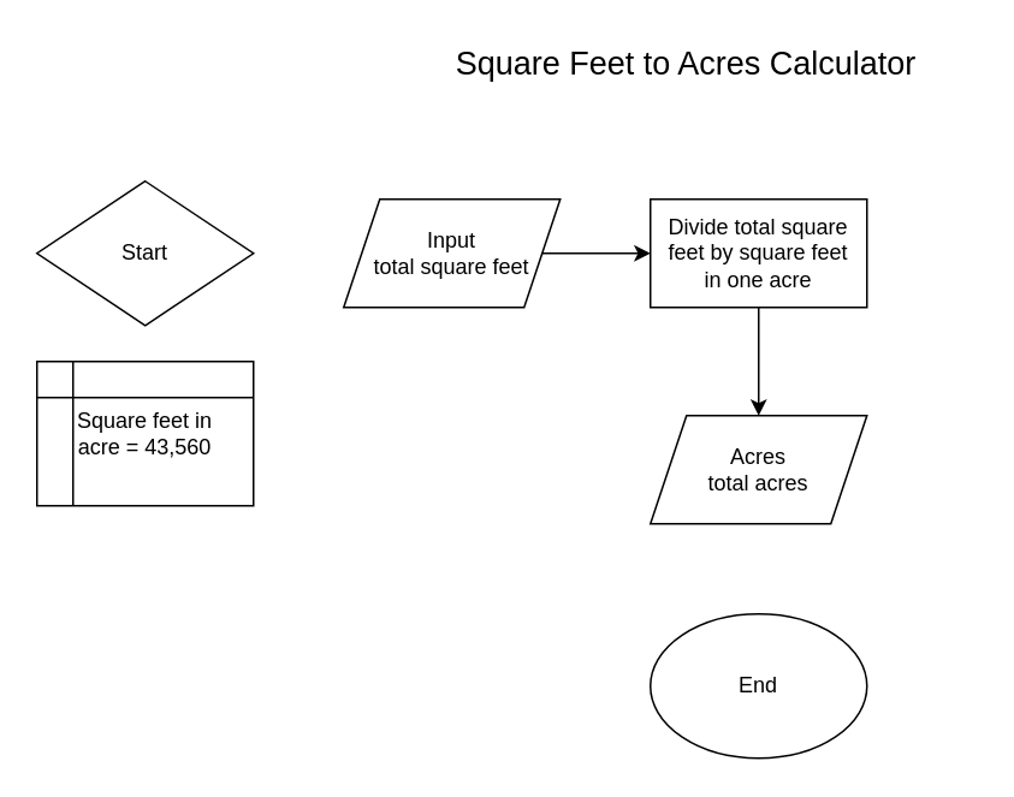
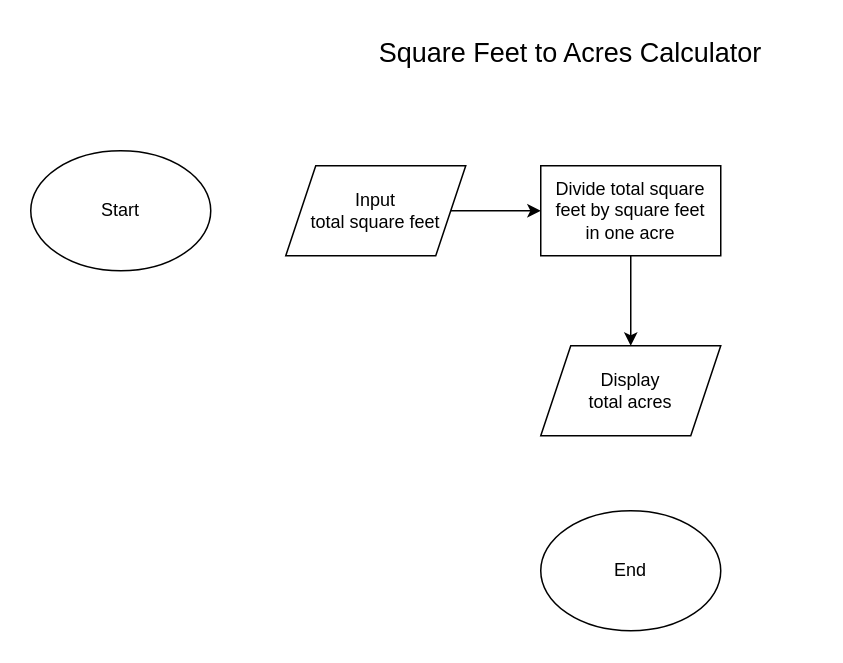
  <mxCell id="0" />
  <mxCell id="1" parent="0" />
- <mxCell id="2" value="Start" style="rhombus;whiteSpace=wrap;html=1;" vertex="1" parent="1"><mxGeometry x="20" y="100" width="120" height="80" as="geometry" /></mxCell>
+ <mxCell id="2" value="Start" style="ellipse;whiteSpace=wrap;html=1;" vertex="1" parent="1"><mxGeometry x="20" y="100" width="120" height="80" as="geometry" /></mxCell>
  <mxCell id="3" value="" style="edgeStyle=none;html=1;" edge="1" parent="1" source="4" target="7"><mxGeometry relative="1" as="geometry" /></mxCell>
  <mxCell id="4" value="Input&lt;br&gt;total square feet" style="shape=parallelogram;perimeter=parallelogramPerimeter;whiteSpace=wrap;html=1;fixedSize=1;" vertex="1" parent="1"><mxGeometry x="190" y="110" width="120" height="60" as="geometry" /></mxCell>
- <mxCell id="5" value="Square feet in&lt;br&gt;acre = 43,560" style="shape=internalStorage;whiteSpace=wrap;html=1;backgroundOutline=1;" vertex="1" parent="1"><mxGeometry x="20" y="200" width="120" height="80" as="geometry" /></mxCell>
  <mxCell id="6" style="edgeStyle=none;html=1;entryX=0.5;entryY=0;entryDx=0;entryDy=0;" edge="1" parent="1" source="7" target="8"><mxGeometry relative="1" as="geometry" /></mxCell>
  <mxCell id="7" value="Divide total square&lt;br&gt;feet by square feet&lt;br&gt;in one acre" style="rounded=0;whiteSpace=wrap;html=1;" vertex="1" parent="1"><mxGeometry x="360" y="110" width="120" height="60" as="geometry" /></mxCell>
- <mxCell id="8" value="Acres&lt;br&gt;total acres" style="shape=parallelogram;perimeter=parallelogramPerimeter;whiteSpace=wrap;html=1;fixedSize=1;" vertex="1" parent="1"><mxGeometry x="360" y="230" width="120" height="60" as="geometry" /></mxCell>
+ <mxCell id="8" value="Display&lt;br&gt;total acres" style="shape=parallelogram;perimeter=parallelogramPerimeter;whiteSpace=wrap;html=1;fixedSize=1;" vertex="1" parent="1"><mxGeometry x="360" y="230" width="120" height="60" as="geometry" /></mxCell>
  <mxCell id="9" value="End" style="ellipse;whiteSpace=wrap;html=1;" vertex="1" parent="1"><mxGeometry x="360" y="340" width="120" height="80" as="geometry" /></mxCell>
  <mxCell id="10" value="&lt;font style=&quot;font-size: 18px&quot;&gt;Square Feet to Acres Calculator&lt;/font&gt;" style="text;html=1;strokeColor=none;fillColor=none;align=center;verticalAlign=middle;whiteSpace=wrap;rounded=0;" vertex="1" parent="1"><mxGeometry x="220" y="20" width="320" height="30" as="geometry" /></mxCell>
